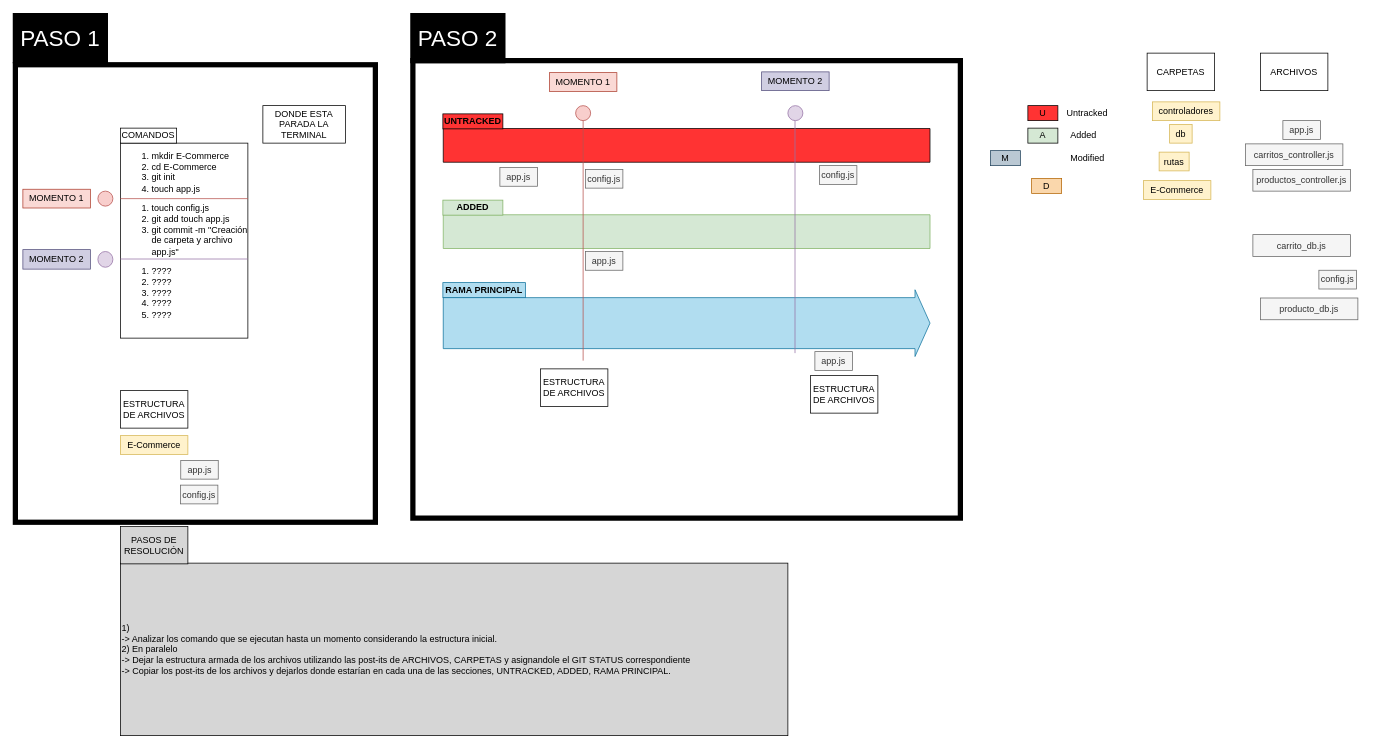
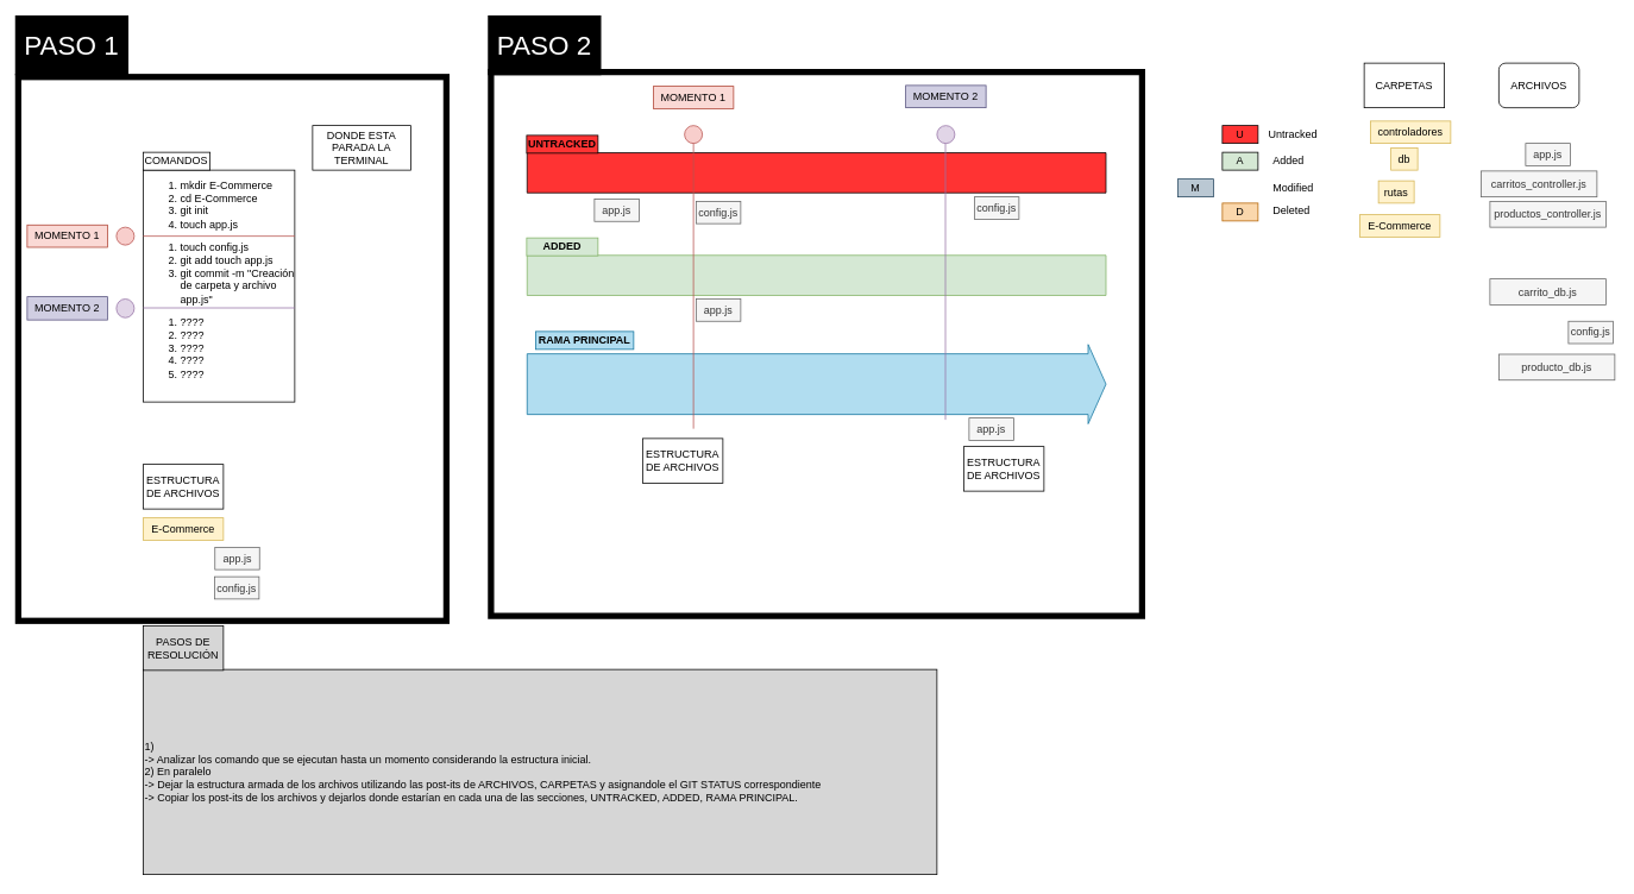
  <mxCell id="0" />
  <mxCell id="1" parent="0" />
  <mxCell id="2" value="" style="shape=flexArrow;endArrow=none;html=1;width=45;endSize=6.33;fillColor=#FF3333;endFill=0;" parent="1" edge="1"><mxGeometry width="50" height="50" relative="1" as="geometry"><mxPoint x="590" y="193" as="sourcePoint" /><mxPoint x="1240" y="193" as="targetPoint" /></mxGeometry></mxCell>
  <mxCell id="3" value="" style="shape=flexArrow;endArrow=none;html=1;width=45;endSize=6.33;fillColor=#d5e8d4;strokeColor=#82b366;endFill=0;" parent="1" edge="1"><mxGeometry width="50" height="50" relative="1" as="geometry"><mxPoint x="590" y="308" as="sourcePoint" /><mxPoint x="1240" y="308" as="targetPoint" /></mxGeometry></mxCell>
  <mxCell id="4" value="UNTRACKED" style="rounded=0;whiteSpace=wrap;html=1;fillColor=#FF3333;fontStyle=1" parent="1" vertex="1"><mxGeometry x="590" y="151" width="80" height="20" as="geometry" /></mxCell>
  <mxCell id="5" value="ADDED" style="rounded=0;whiteSpace=wrap;html=1;fillColor=#d5e8d4;strokeColor=#82b366;fontStyle=1" parent="1" vertex="1"><mxGeometry x="590" y="266" width="80" height="20" as="geometry" /></mxCell>
  <mxCell id="6" value="" style="rounded=0;whiteSpace=wrap;html=1;fontColor=#FFFFFF;align=left;fillColor=none;strokeWidth=7;" parent="1" vertex="1"><mxGeometry x="550" y="80" width="730" height="610" as="geometry" /></mxCell>
  <mxCell id="7" value="&lt;ol&gt;&lt;li&gt;mkdir E-Commerce&lt;/li&gt;&lt;li&gt;cd E-Commerce&lt;/li&gt;&lt;li&gt;git init&lt;/li&gt;&lt;li&gt;touch app.js&lt;/li&gt;&lt;/ol&gt;&lt;ol&gt;&lt;li&gt;touch config.js&lt;/li&gt;&lt;li&gt;git add touch app.js&lt;/li&gt;&lt;li&gt;git commit -m &quot;Creación de carpeta y archivo app.js&quot;&lt;/li&gt;&lt;/ol&gt;&lt;ol&gt;&lt;li&gt;????&lt;/li&gt;&lt;li&gt;????&lt;/li&gt;&lt;li&gt;????&lt;/li&gt;&lt;li&gt;????&lt;/li&gt;&lt;li&gt;????&lt;br&gt;&lt;br&gt;&lt;/li&gt;&lt;/ol&gt;" style="rounded=0;whiteSpace=wrap;html=1;align=left;" parent="1" vertex="1"><mxGeometry x="160" y="190" width="170" height="260" as="geometry" /></mxCell>
  <mxCell id="8" value="COMANDOS" style="rounded=0;whiteSpace=wrap;html=1;" parent="1" vertex="1"><mxGeometry x="160" y="170" width="75" height="20" as="geometry" /></mxCell>
  <mxCell id="9" value="&lt;span&gt;ESTRUCTURA&lt;/span&gt;&lt;br&gt;&lt;span&gt;DE ARCHIVOS&lt;/span&gt;" style="rounded=0;whiteSpace=wrap;html=1;" parent="1" vertex="1"><mxGeometry x="160" y="520" width="90" height="50" as="geometry" /></mxCell>
  <mxCell id="10" value="" style="ellipse;whiteSpace=wrap;html=1;fillColor=#f8cecc;strokeColor=#b85450;" parent="1" vertex="1"><mxGeometry x="130" y="254" width="20" height="20" as="geometry" /></mxCell>
  <mxCell id="11" value="" style="endArrow=none;html=1;entryX=1;entryY=0.25;entryDx=0;entryDy=0;exitX=0;exitY=0.25;exitDx=0;exitDy=0;fillColor=#f8cecc;strokeColor=#b85450;" parent="1" edge="1"><mxGeometry width="50" height="50" relative="1" as="geometry"><mxPoint x="160" y="264" as="sourcePoint" /><mxPoint x="330" y="264" as="targetPoint" /></mxGeometry></mxCell>
  <mxCell id="12" value="" style="ellipse;whiteSpace=wrap;html=1;fillColor=#e1d5e7;strokeColor=#9673a6;" parent="1" vertex="1"><mxGeometry x="130" y="334.5" width="20" height="21" as="geometry" /></mxCell>
  <mxCell id="13" value="" style="endArrow=none;html=1;entryX=1;entryY=0.25;entryDx=0;entryDy=0;exitX=0;exitY=0.25;exitDx=0;exitDy=0;fillColor=#e1d5e7;strokeColor=#9673a6;" parent="1" edge="1"><mxGeometry width="50" height="50" relative="1" as="geometry"><mxPoint x="160" y="344.5" as="sourcePoint" /><mxPoint x="330" y="344.5" as="targetPoint" /></mxGeometry></mxCell>
  <mxCell id="14" value="" style="shape=flexArrow;endArrow=classic;html=1;width=68;endSize=6.33;fillColor=#b1ddf0;strokeColor=#10739e;" parent="1" edge="1"><mxGeometry width="50" height="50" relative="1" as="geometry"><mxPoint x="590" y="430" as="sourcePoint" /><mxPoint x="1240" y="430" as="targetPoint" /></mxGeometry></mxCell>
- <mxCell id="15" value="RAMA PRINCIPAL" style="rounded=0;whiteSpace=wrap;html=1;fillColor=#b1ddf0;strokeColor=#10739e;fontStyle=1" parent="1" vertex="1"><mxGeometry x="590" y="376" width="110" height="20" as="geometry" /></mxCell>
+ <mxCell id="15" value="RAMA PRINCIPAL" style="rounded=0;whiteSpace=wrap;html=1;fillColor=#b1ddf0;strokeColor=#10739e;fontStyle=1" parent="1" vertex="1"><mxGeometry x="600" y="371" width="110" height="20" as="geometry" /></mxCell>
  <mxCell id="16" value="" style="ellipse;whiteSpace=wrap;html=1;fillColor=#f8cecc;strokeColor=#b85450;" parent="1" vertex="1"><mxGeometry x="767" y="140" width="20" height="20" as="geometry" /></mxCell>
  <mxCell id="17" value="" style="endArrow=none;html=1;exitX=0.5;exitY=1;exitDx=0;exitDy=0;fillColor=#f8cecc;strokeColor=#b85450;" parent="1" source="16" edge="1"><mxGeometry width="50" height="50" relative="1" as="geometry"><mxPoint x="670" y="179.5" as="sourcePoint" /><mxPoint x="777" y="480" as="targetPoint" /></mxGeometry></mxCell>
  <mxCell id="18" value="&lt;span&gt;ESTRUCTURA&lt;/span&gt;&lt;br&gt;&lt;span&gt;DE ARCHIVOS&lt;/span&gt;" style="rounded=0;whiteSpace=wrap;html=1;" parent="1" vertex="1"><mxGeometry x="720" y="491" width="90" height="50" as="geometry" /></mxCell>
  <mxCell id="19" value="U" style="rounded=0;whiteSpace=wrap;html=1;fillColor=#FF3333;" parent="1" vertex="1"><mxGeometry x="1370" y="140" width="40" height="20" as="geometry" /></mxCell>
  <mxCell id="20" value="A" style="rounded=0;whiteSpace=wrap;html=1;fillColor=#D5E8D4;" parent="1" vertex="1"><mxGeometry x="1370" y="170" width="40" height="20" as="geometry" /></mxCell>
  <mxCell id="21" value="M" style="rounded=0;whiteSpace=wrap;html=1;fillColor=#bac8d3;strokeColor=#23445d;" parent="1" vertex="1"><mxGeometry x="1320" y="200" width="40" height="20" as="geometry" /></mxCell>
  <mxCell id="22" value="" style="ellipse;whiteSpace=wrap;html=1;fillColor=#e1d5e7;strokeColor=#9673a6;" parent="1" vertex="1"><mxGeometry x="1050" y="140" width="20" height="20" as="geometry" /></mxCell>
  <mxCell id="23" value="" style="endArrow=none;html=1;exitX=0.5;exitY=1;exitDx=0;exitDy=0;fillColor=#e1d5e7;strokeColor=#9673a6;" parent="1" edge="1"><mxGeometry width="50" height="50" relative="1" as="geometry"><mxPoint x="1059.5" y="160" as="sourcePoint" /><mxPoint x="1059.5" y="470" as="targetPoint" /></mxGeometry></mxCell>
- <mxCell id="24" value="ARCHIVOS" style="rounded=0;whiteSpace=wrap;html=1;" parent="1" vertex="1"><mxGeometry x="1680" y="70" width="90" height="50" as="geometry" /></mxCell>
+ <mxCell id="24" value="ARCHIVOS" style="whiteSpace=wrap;html=1;rounded=1;" parent="1" vertex="1"><mxGeometry x="1680" y="70" width="90" height="50" as="geometry" /></mxCell>
  <mxCell id="25" value="controladores" style="rounded=0;whiteSpace=wrap;html=1;fillColor=#fff2cc;strokeColor=#d6b656;" parent="1" vertex="1"><mxGeometry x="1536" y="135" width="90" height="25" as="geometry" /></mxCell>
  <mxCell id="26" value="rutas" style="rounded=0;whiteSpace=wrap;html=1;fillColor=#fff2cc;strokeColor=#d6b656;" parent="1" vertex="1"><mxGeometry x="1545" y="202" width="40" height="25" as="geometry" /></mxCell>
  <mxCell id="27" value="E-Commerce" style="rounded=0;whiteSpace=wrap;html=1;fillColor=#fff2cc;strokeColor=#d6b656;" parent="1" vertex="1"><mxGeometry x="1524" y="240" width="90" height="25" as="geometry" /></mxCell>
  <mxCell id="28" value="db" style="rounded=0;whiteSpace=wrap;html=1;fillColor=#fff2cc;strokeColor=#d6b656;" parent="1" vertex="1"><mxGeometry x="1559" y="165" width="30" height="25" as="geometry" /></mxCell>
  <mxCell id="29" value="productos_controller.js" style="rounded=0;whiteSpace=wrap;html=1;fillColor=#f5f5f5;strokeColor=#666666;fontColor=#333333;" parent="1" vertex="1"><mxGeometry x="1670" y="225" width="130" height="29" as="geometry" /></mxCell>
  <mxCell id="30" value="carritos_controller.js" style="rounded=0;whiteSpace=wrap;html=1;fillColor=#f5f5f5;strokeColor=#666666;fontColor=#333333;" parent="1" vertex="1"><mxGeometry x="1660" y="191" width="130" height="29" as="geometry" /></mxCell>
  <mxCell id="31" value="producto_db.js" style="rounded=0;whiteSpace=wrap;html=1;fillColor=#f5f5f5;strokeColor=#666666;fontColor=#333333;" parent="1" vertex="1"><mxGeometry x="1680" y="396.5" width="130" height="29" as="geometry" /></mxCell>
  <mxCell id="32" value="carrito_db.js" style="rounded=0;whiteSpace=wrap;html=1;fillColor=#f5f5f5;strokeColor=#666666;fontColor=#333333;" parent="1" vertex="1"><mxGeometry x="1670" y="312" width="130" height="29" as="geometry" /></mxCell>
  <mxCell id="33" value="config.js" style="rounded=0;whiteSpace=wrap;html=1;fillColor=#f5f5f5;strokeColor=#666666;fontColor=#333333;" parent="1" vertex="1"><mxGeometry x="1758" y="359.5" width="50" height="25" as="geometry" /></mxCell>
  <mxCell id="34" value="CARPETAS" style="rounded=0;whiteSpace=wrap;html=1;" parent="1" vertex="1"><mxGeometry x="1529" y="70" width="90" height="50" as="geometry" /></mxCell>
  <mxCell id="35" value="DONDE ESTA PARADA LA TERMINAL" style="rounded=0;whiteSpace=wrap;html=1;" parent="1" vertex="1"><mxGeometry x="350" y="140" width="110" height="50" as="geometry" /></mxCell>
  <mxCell id="36" style="edgeStyle=none;rounded=0;orthogonalLoop=1;jettySize=auto;html=1;exitX=1;exitY=0.5;exitDx=0;exitDy=0;fillColor=#FF3333;" parent="1" source="35" target="35" edge="1"><mxGeometry relative="1" as="geometry" /></mxCell>
  <mxCell id="37" value="MOMENTO 1" style="rounded=0;whiteSpace=wrap;html=1;fillColor=#fad9d5;strokeColor=#ae4132;" parent="1" vertex="1"><mxGeometry x="30" y="251.5" width="90" height="25" as="geometry" /></mxCell>
  <mxCell id="38" value="MOMENTO 2" style="rounded=0;whiteSpace=wrap;html=1;fillColor=#d0cee2;strokeColor=#56517e;" parent="1" vertex="1"><mxGeometry x="30" y="332" width="90" height="26" as="geometry" /></mxCell>
  <mxCell id="39" value="MOMENTO 1" style="rounded=0;whiteSpace=wrap;html=1;fillColor=#fad9d5;strokeColor=#ae4132;" parent="1" vertex="1"><mxGeometry x="732" y="96" width="90" height="25" as="geometry" /></mxCell>
  <mxCell id="40" value="MOMENTO 2" style="rounded=0;whiteSpace=wrap;html=1;fillColor=#d0cee2;strokeColor=#56517e;" parent="1" vertex="1"><mxGeometry x="1015" y="95" width="90" height="25" as="geometry" /></mxCell>
  <mxCell id="41" value="&lt;span&gt;ESTRUCTURA&lt;/span&gt;&lt;br&gt;&lt;span&gt;DE ARCHIVOS&lt;/span&gt;" style="rounded=0;whiteSpace=wrap;html=1;" parent="1" vertex="1"><mxGeometry x="1080" y="500" width="90" height="50" as="geometry" /></mxCell>
- <mxCell id="42" value="D" style="rounded=0;whiteSpace=wrap;html=1;fillColor=#fad7ac;strokeColor=#b46504;" parent="1" vertex="1"><mxGeometry x="1375" y="237" width="40" height="20" as="geometry" /></mxCell>
+ <mxCell id="42" value="D" style="rounded=0;whiteSpace=wrap;html=1;fillColor=#fad7ac;strokeColor=#b46504;" parent="1" vertex="1"><mxGeometry x="1370" y="227" width="40" height="20" as="geometry" /></mxCell>
  <mxCell id="43" value="Untracked" style="text;html=1;align=left;verticalAlign=middle;resizable=0;points=[];autosize=1;" parent="1" vertex="1"><mxGeometry x="1420" y="140" width="70" height="20" as="geometry" /></mxCell>
  <mxCell id="44" value="Added" style="text;html=1;align=left;verticalAlign=middle;resizable=0;points=[];autosize=1;" parent="1" vertex="1"><mxGeometry x="1425" y="170" width="50" height="20" as="geometry" /></mxCell>
  <mxCell id="45" value="Modified" style="text;html=1;align=left;verticalAlign=middle;resizable=0;points=[];autosize=1;" parent="1" vertex="1"><mxGeometry x="1425" y="200" width="60" height="20" as="geometry" /></mxCell>
+ <mxCell id="46" value="Deleted" style="text;html=1;align=left;verticalAlign=middle;resizable=0;points=[];autosize=1;" parent="1" vertex="1"><mxGeometry x="1425" y="225" width="60" height="20" as="geometry" /></mxCell>
  <mxCell id="47" value="1)&lt;br&gt;-&amp;gt; Analizar los comando que se ejecutan hasta un momento considerando la estructura inicial.&lt;br&gt;2) En paralelo&lt;br&gt;-&amp;gt; Dejar la estructura armada de los archivos utilizando las post-its de ARCHIVOS, CARPETAS y asignandole el GIT STATUS correspondiente&lt;br&gt;-&amp;gt; Copiar los post-its de los archivos y dejarlos donde estarían en cada una de las secciones, UNTRACKED, ADDED, RAMA PRINCIPAL." style="rounded=0;whiteSpace=wrap;html=1;align=left;fillColor=#D6D6D6;" parent="1" vertex="1"><mxGeometry x="160" y="750" width="890" height="230" as="geometry" /></mxCell>
  <mxCell id="48" value="PASOS DE RESOLUCIÓN" style="rounded=0;whiteSpace=wrap;html=1;fillColor=#D6D6D6;" parent="1" vertex="1"><mxGeometry x="160" y="701" width="90" height="50" as="geometry" /></mxCell>
  <mxCell id="49" value="" style="rounded=0;whiteSpace=wrap;html=1;fontColor=#FFFFFF;align=left;fillColor=none;strokeWidth=7;" parent="1" vertex="1"><mxGeometry x="20" y="85.5" width="480" height="610" as="geometry" /></mxCell>
  <mxCell id="50" value="&lt;span style=&quot;font-size: 30px&quot;&gt;PASO 1&lt;/span&gt;" style="rounded=0;whiteSpace=wrap;html=1;strokeWidth=7;fontColor=#FFFFFF;align=center;fillColor=#000000;" parent="1" vertex="1"><mxGeometry x="20" y="20" width="120" height="60" as="geometry" /></mxCell>
  <mxCell id="51" value="" style="edgeStyle=none;rounded=0;orthogonalLoop=1;jettySize=auto;html=1;fillColor=#FF3333;fontColor=#FFFFFF;" parent="1" source="52" target="6" edge="1"><mxGeometry relative="1" as="geometry" /></mxCell>
  <mxCell id="52" value="&lt;span style=&quot;font-size: 30px&quot;&gt;PASO 2&lt;/span&gt;" style="rounded=0;whiteSpace=wrap;html=1;strokeWidth=7;fontColor=#FFFFFF;align=center;fillColor=#000000;" parent="1" vertex="1"><mxGeometry x="550" y="20" width="120" height="60" as="geometry" /></mxCell>
  <mxCell id="53" style="edgeStyle=none;rounded=0;orthogonalLoop=1;jettySize=auto;html=1;exitX=1;exitY=1;exitDx=0;exitDy=0;fillColor=#FF3333;fontColor=#FFFFFF;" parent="1" source="6" target="6" edge="1"><mxGeometry relative="1" as="geometry" /></mxCell>
  <mxCell id="54" value="E-Commerce" style="rounded=0;whiteSpace=wrap;html=1;fillColor=#fff2cc;strokeColor=#d6b656;" parent="1" vertex="1"><mxGeometry x="160" y="580" width="90" height="25" as="geometry" /></mxCell>
  <mxCell id="55" value="app.js" style="rounded=0;whiteSpace=wrap;html=1;fillColor=#f5f5f5;strokeColor=#666666;fontColor=#333333;" parent="1" vertex="1"><mxGeometry x="240.5" y="613" width="50" height="25" as="geometry" /></mxCell>
  <mxCell id="56" value="config.js" style="rounded=0;whiteSpace=wrap;html=1;fillColor=#f5f5f5;strokeColor=#666666;fontColor=#333333;" parent="1" vertex="1"><mxGeometry y="646" width="50" height="25" as="geometry" x="240" /></mxCell>
  <mxCell id="57" value="app.js" style="rounded=0;whiteSpace=wrap;html=1;fillColor=#f5f5f5;strokeColor=#666666;fontColor=#333333;" parent="1" vertex="1"><mxGeometry x="1710" y="160" width="50" height="25" as="geometry" /></mxCell>
  <mxCell id="58" value="app.js" style="rounded=0;whiteSpace=wrap;html=1;fillColor=#f5f5f5;strokeColor=#666666;fontColor=#333333;" vertex="1" parent="1"><mxGeometry x="666" y="222.5" width="50" height="25" as="geometry" /></mxCell>
  <mxCell id="59" value="config.js" style="rounded=0;whiteSpace=wrap;html=1;fillColor=#f5f5f5;strokeColor=#666666;fontColor=#333333;" vertex="1" parent="1"><mxGeometry x="780" y="225" width="50" height="25" as="geometry" /></mxCell>
  <mxCell id="60" value="app.js" style="rounded=0;whiteSpace=wrap;html=1;fillColor=#f5f5f5;strokeColor=#666666;fontColor=#333333;" vertex="1" parent="1"><mxGeometry x="780" y="334.5" width="50" height="25" as="geometry" /></mxCell>
  <mxCell id="61" value="app.js" style="rounded=0;whiteSpace=wrap;html=1;fillColor=#f5f5f5;strokeColor=#666666;fontColor=#333333;" vertex="1" parent="1"><mxGeometry x="1086" y="468" width="50" height="25" as="geometry" /></mxCell>
  <mxCell id="62" value="config.js" style="rounded=0;whiteSpace=wrap;html=1;fillColor=#f5f5f5;strokeColor=#666666;fontColor=#333333;" vertex="1" parent="1"><mxGeometry x="1092" y="220" width="50" height="25" as="geometry" /></mxCell>
